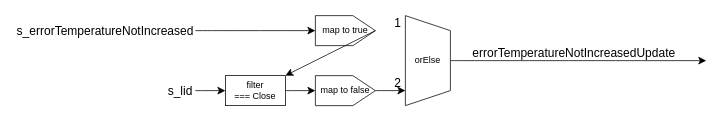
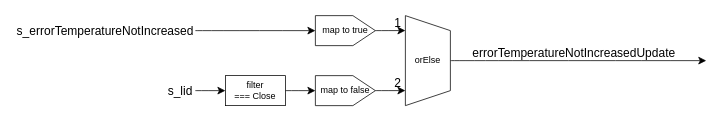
  <mxCell id="0" />
  <mxCell id="1" parent="0" />
  <mxCell id="2" style="edgeStyle=none;curved=1;rounded=0;orthogonalLoop=1;jettySize=auto;html=1;entryX=0.5;entryY=0;entryDx=0;entryDy=0;fontSize=12;startSize=8;endSize=8;" edge="1" parent="1" source="3" target="8"><mxGeometry relative="1" as="geometry" /></mxCell>
  <mxCell id="3" value="s_errorTemperatureNotIncreased" style="text;html=1;align=center;verticalAlign=middle;whiteSpace=wrap;rounded=0;fontSize=16;" vertex="1" parent="1"><mxGeometry x="20" y="30" width="240" height="20" as="geometry" /></mxCell>
  <mxCell id="4" style="edgeStyle=none;curved=1;rounded=0;orthogonalLoop=1;jettySize=auto;html=1;entryX=0;entryY=0.5;entryDx=0;entryDy=0;fontSize=12;startSize=8;endSize=8;" edge="1" parent="1" source="5" target="7"><mxGeometry relative="1" as="geometry" /></mxCell>
  <mxCell id="5" value="s_lid" style="text;html=1;align=center;verticalAlign=middle;whiteSpace=wrap;rounded=0;fontSize=16;" vertex="1" parent="1"><mxGeometry x="220" y="110" width="40" height="20" as="geometry" /></mxCell>
  <mxCell id="6" style="edgeStyle=none;curved=1;rounded=0;orthogonalLoop=1;jettySize=auto;html=1;entryX=0.5;entryY=0;entryDx=0;entryDy=0;fontSize=12;startSize=8;endSize=8;" edge="1" parent="1" source="7" target="9"><mxGeometry relative="1" as="geometry" /></mxCell>
  <mxCell id="7" value="filter&lt;div&gt;=== Close&lt;/div&gt;" style="whiteSpace=wrap;html=1;rounded=0;" vertex="1" parent="1"><mxGeometry x="300" y="100" width="80" height="40" as="geometry" /></mxCell>
  <mxCell id="8" value="map to true" style="shape=offPageConnector;whiteSpace=wrap;html=1;direction=north;" vertex="1" parent="1"><mxGeometry x="420" y="20" width="80" height="40" as="geometry" /></mxCell>
  <mxCell id="9" value="map to false" style="shape=offPageConnector;whiteSpace=wrap;html=1;direction=north;" vertex="1" parent="1"><mxGeometry x="420" y="100" width="80" height="40" as="geometry" /></mxCell>
  <mxCell id="10" style="edgeStyle=none;curved=1;rounded=0;orthogonalLoop=1;jettySize=auto;html=1;fontSize=12;startSize=8;endSize=8;" edge="1" parent="1" source="11"><mxGeometry relative="1" as="geometry"><mxPoint x="941.159" y="80" as="targetPoint" /></mxGeometry></mxCell>
  <mxCell id="11" value="orElse" style="shape=trapezoid;perimeter=trapezoidPerimeter;whiteSpace=wrap;html=1;fixedSize=1;direction=south;" vertex="1" parent="1"><mxGeometry x="540" y="20" width="60" height="120" as="geometry" /></mxCell>
- <mxCell id="12" style="edgeStyle=none;curved=1;rounded=0;orthogonalLoop=1;jettySize=auto;html=1;exitX=0.5;exitY=1;exitDx=0;exitDy=0;fontSize=12;startSize=8;endSize=8;" edge="1" parent="1" source="8" target="7"><mxGeometry relative="1" as="geometry" /></mxCell>
+ <mxCell id="12" style="edgeStyle=none;curved=1;rounded=0;orthogonalLoop=1;jettySize=auto;html=1;exitX=0.5;exitY=1;exitDx=0;exitDy=0;entryX=0.166;entryY=1;entryDx=0;entryDy=0;entryPerimeter=0;fontSize=12;startSize=8;endSize=8;" edge="1" parent="1" source="8" target="11"><mxGeometry relative="1" as="geometry" /></mxCell>
  <mxCell id="13" style="edgeStyle=none;curved=1;rounded=0;orthogonalLoop=1;jettySize=auto;html=1;exitX=0.5;exitY=1;exitDx=0;exitDy=0;entryX=0.833;entryY=1;entryDx=0;entryDy=0;entryPerimeter=0;fontSize=12;startSize=8;endSize=8;" edge="1" parent="1" source="9" target="11"><mxGeometry relative="1" as="geometry" /></mxCell>
  <mxCell id="14" value="errorTemperatureNotIncreasedUpdate" style="text;html=1;align=center;verticalAlign=middle;whiteSpace=wrap;rounded=0;fontSize=16;" vertex="1" parent="1"><mxGeometry x="630" y="60" width="270" height="20" as="geometry" /></mxCell>
  <mxCell id="15" value="1" style="text;html=1;align=center;verticalAlign=middle;whiteSpace=wrap;rounded=0;fontSize=16;" vertex="1" parent="1"><mxGeometry x="520" y="20" width="20" height="20" as="geometry" /></mxCell>
  <mxCell id="16" value="2" style="text;html=1;align=center;verticalAlign=middle;whiteSpace=wrap;rounded=0;fontSize=16;" vertex="1" parent="1"><mxGeometry x="520" y="100" width="20" height="20" as="geometry" /></mxCell>
